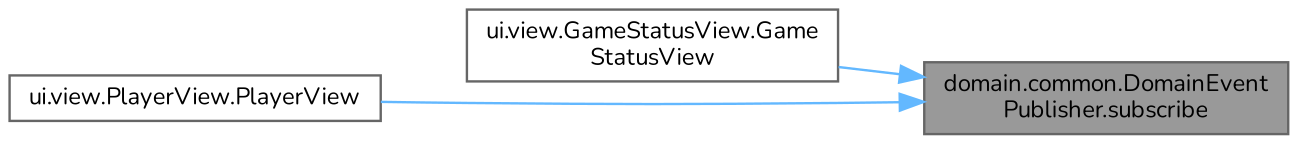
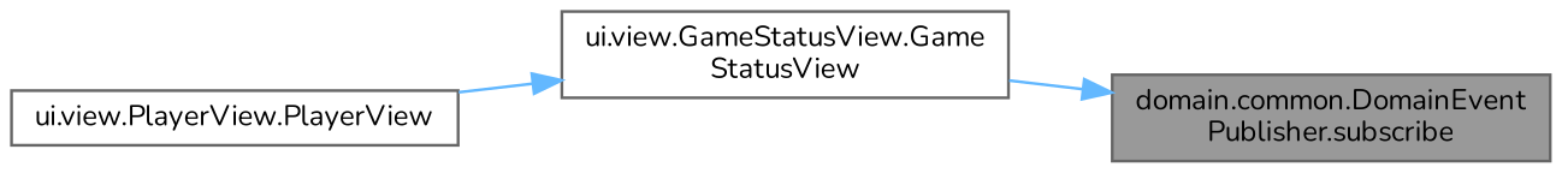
  digraph {
    fontname=Nunito
    rankdir=RL
    node [color=grey40 fillcolor=white fontname=Nunito fontsize=10 shape=box style=filled]
    edge [color=steelblue1 dir=back fontname=Nunito fontsize=10 labelfontname=Helvetica labelfontsize=10 style=solid]
    n1 [color=gray40 fillcolor=grey60 fontcolor=black height=0.2 label="domain.common.DomainEvent\lPublisher.subscribe" width=0.4]
    n2 [height=0.2 label="ui.view.GameStatusView.Game\lStatusView" width=0.4]
    n3 [height=0.2 label="ui.view.PlayerView.PlayerView" width=0.4]
    n1 -> n2
-   n1 -> n3
+   n2 -> n3
  }
